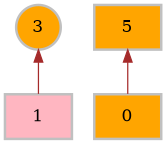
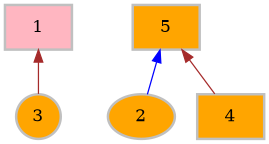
  digraph {
    rankdir=BT
    node [color=gray fillcolor=orange fixedsize=true fontcolor=black penwidth=2 shape=box style=filled]
    edge [color=brown]
    n1 [fillcolor=lightpink label=1]
    n2 [label=3 shape=circle]
+   n3 [label=2 shape=ellipse]
    n4 [label=5]
-   n5 [label=0]
-   n1 -> n2
+   n5 [label=4]
+   n2 -> n1
+   n3 -> n4 [color=blue]
    n5 -> n4
  }
